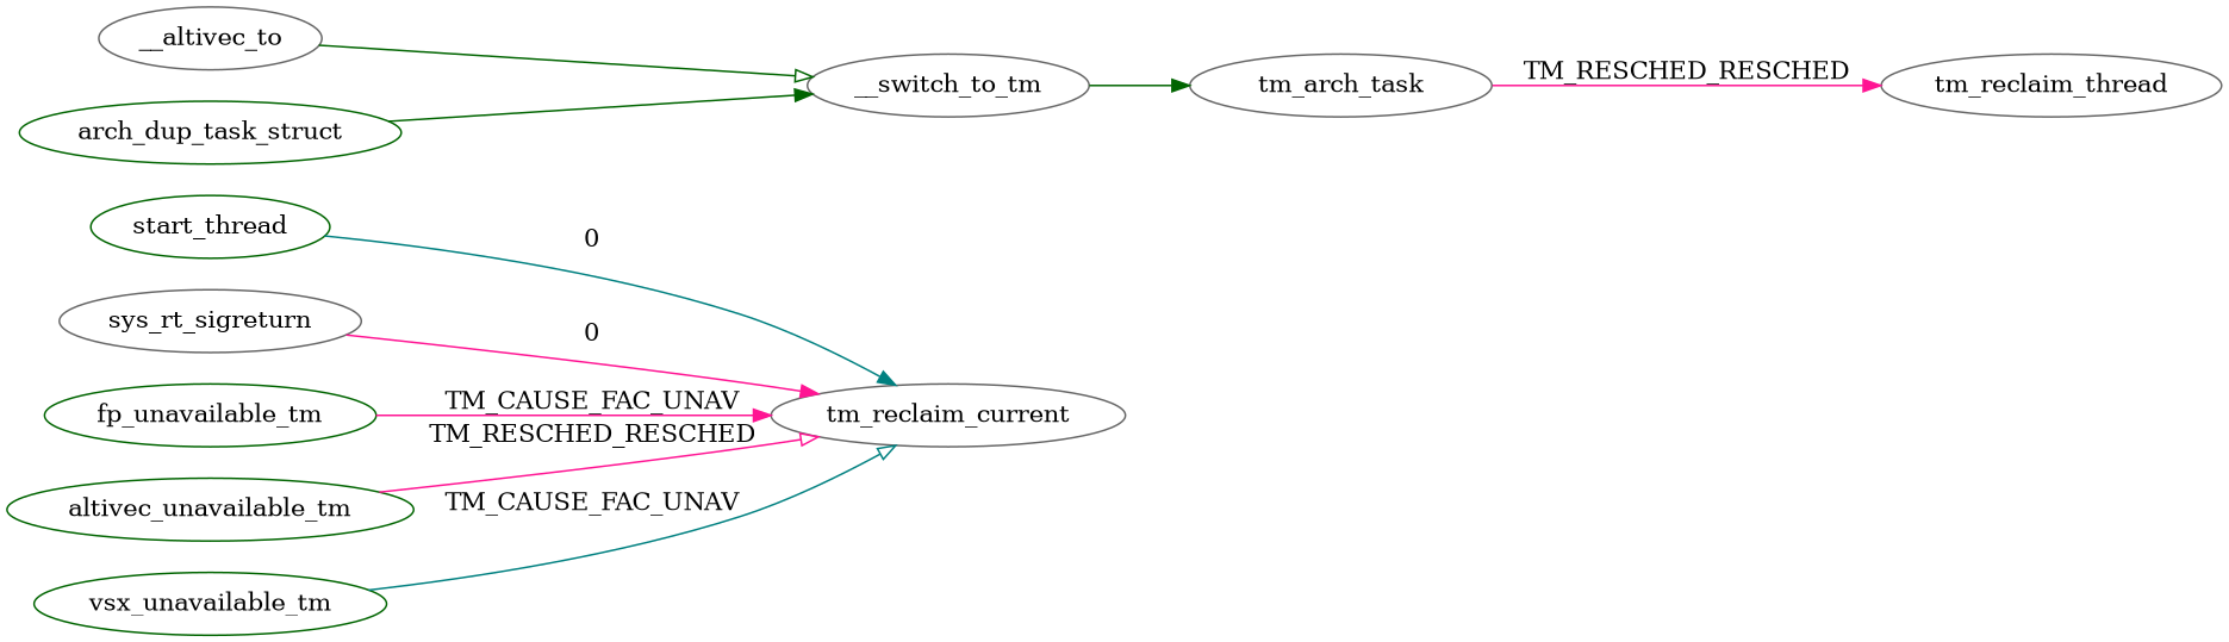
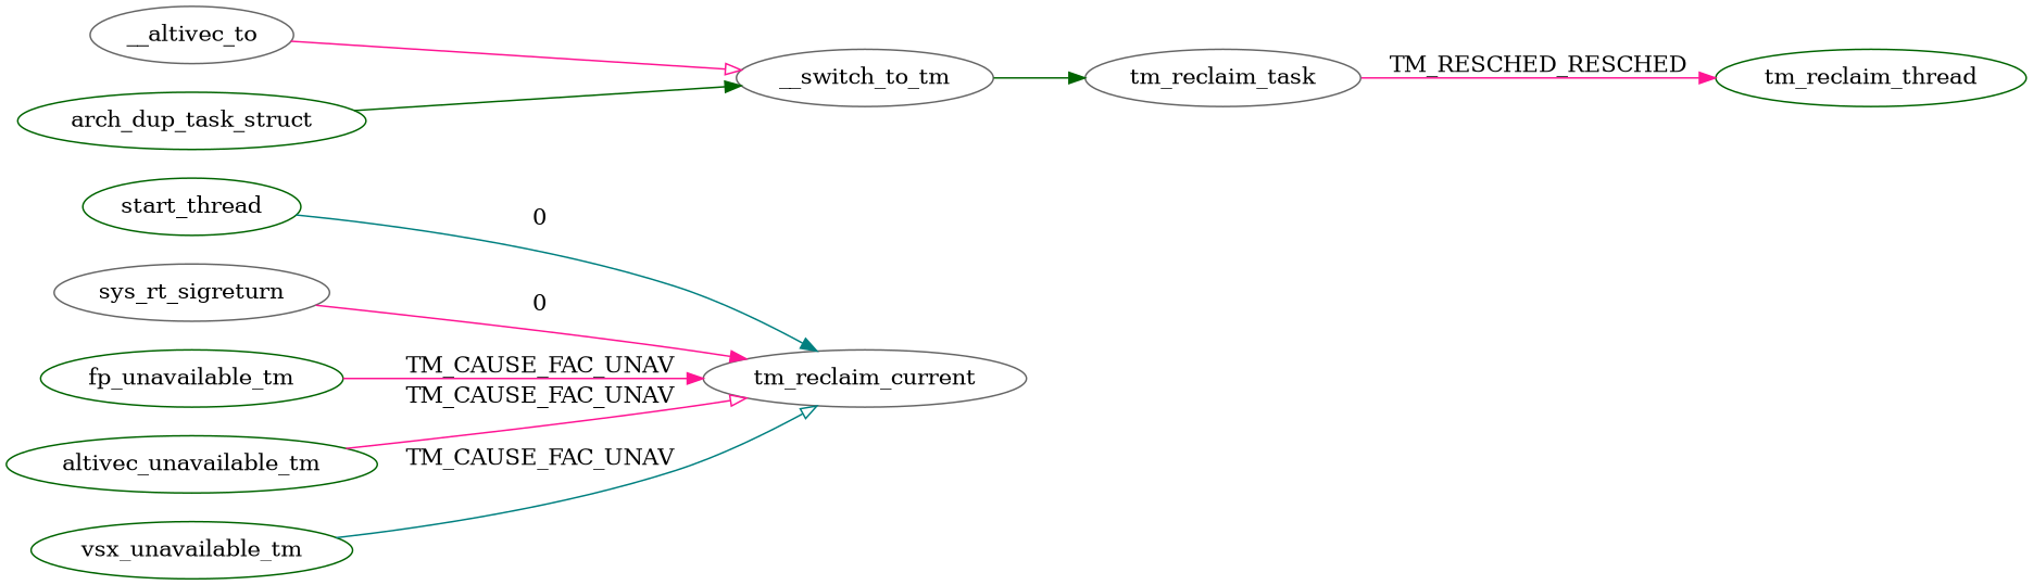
  digraph {
    rankdir=LR
    node [color=darkgreen]
    edge [arrowhead=normal color=deeppink]
    tm_reclaim_current [color=gray40]
-   tm_reclaim_task [color=gray40 label=tm_arch_task]
-   tm_reclaim_thread [color=gray40]
+   tm_reclaim_task [color=gray40]
+   tm_reclaim_thread
    start_thread
    sys_rt_sigreturn [color=gray40]
    fp_unavailable_tm
    altivec_unavailable_tm
    vsx_unavailable_tm
    __switch_to_tm [color=gray40]
    n10 [color=gray40 label=__altivec_to]
    arch_dup_task_struct
    tm_reclaim_task -> tm_reclaim_thread [label=TM_RESCHED_RESCHED]
    start_thread -> tm_reclaim_current [color=teal label=0]
    sys_rt_sigreturn -> tm_reclaim_current [label=0]
    fp_unavailable_tm -> tm_reclaim_current [label=TM_CAUSE_FAC_UNAV]
-   altivec_unavailable_tm -> tm_reclaim_current [arrowhead=onormal label=TM_RESCHED_RESCHED]
+   altivec_unavailable_tm -> tm_reclaim_current [arrowhead=onormal label=TM_CAUSE_FAC_UNAV]
    vsx_unavailable_tm -> tm_reclaim_current [arrowhead=onormal color=teal label=TM_CAUSE_FAC_UNAV]
    __switch_to_tm -> tm_reclaim_task [color=darkgreen]
-   n10 -> __switch_to_tm [arrowhead=onormal color=darkgreen]
+   n10 -> __switch_to_tm [arrowhead=onormal]
    arch_dup_task_struct -> __switch_to_tm [color=darkgreen]
  }
